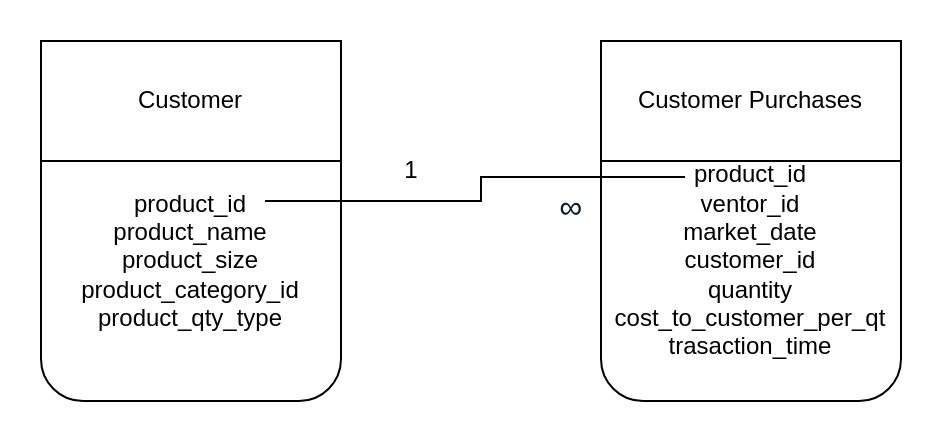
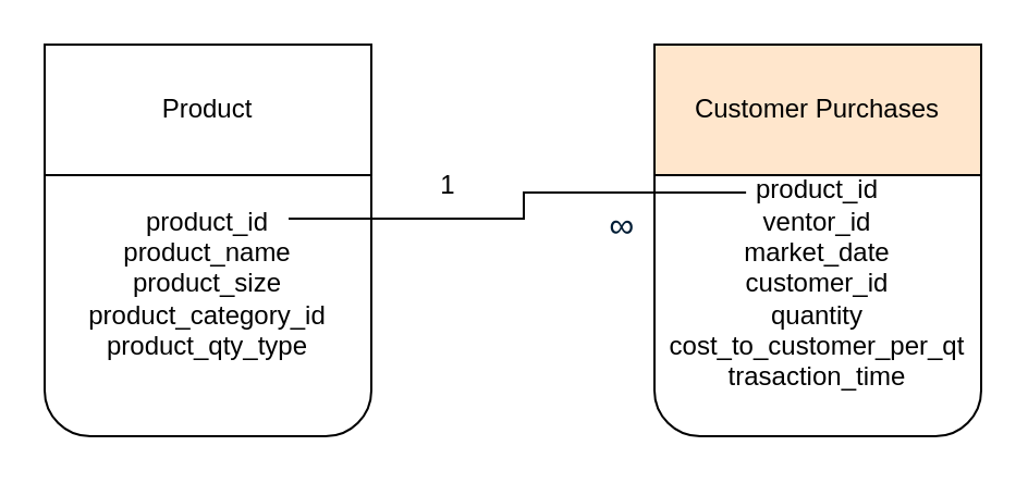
  <mxCell id="0" />
  <mxCell id="1" parent="0" />
  <mxCell id="2" value="product_id&lt;div&gt;&lt;span style=&quot;background-color: transparent; color: light-dark(rgb(0, 0, 0), rgb(255, 255, 255));&quot;&gt;product_name&lt;/span&gt;&lt;/div&gt;&lt;div&gt;&lt;span style=&quot;background-color: transparent; color: light-dark(rgb(0, 0, 0), rgb(255, 255, 255));&quot;&gt;product_size&lt;/span&gt;&lt;/div&gt;&lt;div&gt;&lt;span style=&quot;background-color: transparent; color: light-dark(rgb(0, 0, 0), rgb(255, 255, 255));&quot;&gt;product_category_id&lt;/span&gt;&lt;/div&gt;&lt;div&gt;&lt;span style=&quot;background-color: transparent; color: light-dark(rgb(0, 0, 0), rgb(255, 255, 255));&quot;&gt;product_qty_type&lt;/span&gt;&lt;/div&gt;" style="rounded=1;whiteSpace=wrap;html=1;" vertex="1" parent="1"><mxGeometry x="20" y="60" width="150" height="140" as="geometry" /></mxCell>
- <mxCell id="3" value="Customer" style="rounded=0;whiteSpace=wrap;html=1;" vertex="1" parent="1"><mxGeometry x="20" y="20" width="150" height="60" as="geometry" /></mxCell>
+ <mxCell id="3" value="Product" style="rounded=0;whiteSpace=wrap;html=1;" vertex="1" parent="1"><mxGeometry x="20" y="20" width="150" height="60" as="geometry" /></mxCell>
  <mxCell id="4" value="product_id&lt;div&gt;ventor_id&lt;/div&gt;&lt;div&gt;market_date&lt;/div&gt;&lt;div&gt;customer_id&lt;/div&gt;&lt;div&gt;quantity&lt;/div&gt;&lt;div&gt;cost_to_customer_per_qt&lt;/div&gt;&lt;div&gt;trasaction_time&lt;/div&gt;" style="rounded=1;whiteSpace=wrap;html=1;" vertex="1" parent="1"><mxGeometry x="300" y="60" width="150" height="140" as="geometry" /></mxCell>
- <mxCell id="5" value="Customer Purchases" style="rounded=0;whiteSpace=wrap;html=1;" vertex="1" parent="1"><mxGeometry x="300" y="20" width="150" height="60" as="geometry" /></mxCell>
+ <mxCell id="5" value="Customer Purchases" style="rounded=0;whiteSpace=wrap;html=1;fillColor=#ffe6cc;" vertex="1" parent="1"><mxGeometry x="300" y="20" width="150" height="60" as="geometry" /></mxCell>
  <mxCell id="6" value="" style="endArrow=none;html=1;rounded=0;entryX=0.267;entryY=0.214;entryDx=0;entryDy=0;entryPerimeter=0;" edge="1" parent="1"><mxGeometry width="50" height="50" relative="1" as="geometry"><mxPoint x="132" y="100" as="sourcePoint" /><mxPoint x="342.05" y="87.96" as="targetPoint" /><Array as="points"><mxPoint x="240" y="100" /><mxPoint x="240" y="88" /></Array></mxGeometry></mxCell>
  <mxCell id="7" value="1" style="text;html=1;align=center;verticalAlign=middle;resizable=0;points=[];autosize=1;strokeColor=none;fillColor=none;" vertex="1" parent="1"><mxGeometry x="190" y="70" width="30" height="30" as="geometry" /></mxCell>
  <mxCell id="8" value="&lt;span style=&quot;color: rgb(0, 29, 53); font-family: &amp;quot;Google Sans&amp;quot;, Arial, sans-serif; font-size: 16px; text-align: left; text-wrap-mode: wrap; background-color: rgb(255, 255, 255);&quot;&gt;∞&lt;/span&gt;" style="text;html=1;align=center;verticalAlign=middle;resizable=0;points=[];autosize=1;strokeColor=none;fillColor=none;" vertex="1" parent="1"><mxGeometry x="270" y="88" width="30" height="30" as="geometry" /></mxCell>
